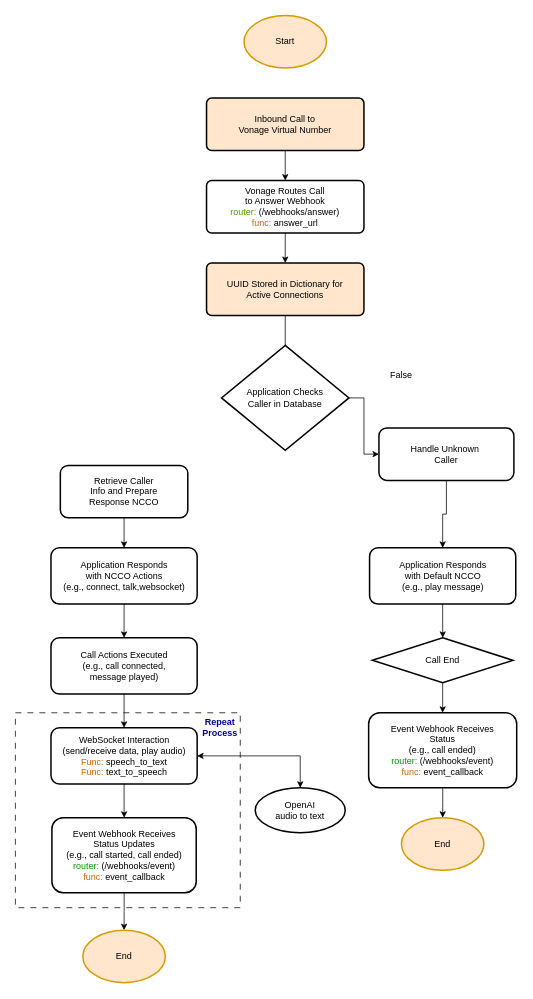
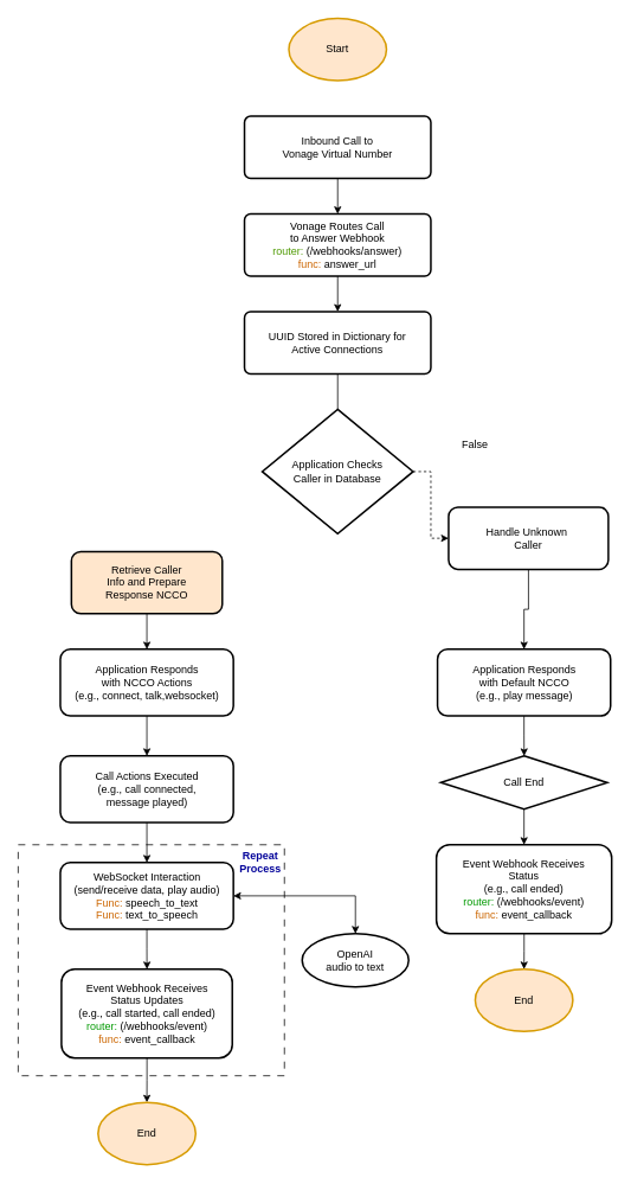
  <mxCell id="0" />
  <mxCell id="1" parent="0" />
  <mxCell id="2" value="" style="edgeStyle=orthogonalEdgeStyle;rounded=0;orthogonalLoop=1;jettySize=auto;html=1;" edge="1" parent="1" source="3" target="6"><mxGeometry relative="1" as="geometry" /></mxCell>
- <mxCell id="3" value="&lt;div&gt;Inbound Call to&lt;/div&gt;&lt;div&gt;Vonage Virtual Number&lt;/div&gt;" style="rounded=1;whiteSpace=wrap;html=1;absoluteArcSize=1;arcSize=14;strokeWidth=2;fillColor=#ffe6cc;" vertex="1" parent="1"><mxGeometry x="275" y="130" width="210" height="70" as="geometry" /></mxCell>
+ <mxCell id="3" value="&lt;div&gt;Inbound Call to&lt;/div&gt;&lt;div&gt;Vonage Virtual Number&lt;/div&gt;" style="rounded=1;whiteSpace=wrap;html=1;absoluteArcSize=1;arcSize=14;strokeWidth=2;" vertex="1" parent="1"><mxGeometry x="275" y="130" width="210" height="70" as="geometry" /></mxCell>
  <mxCell id="4" value="Start" style="strokeWidth=2;html=1;shape=mxgraph.flowchart.start_1;whiteSpace=wrap;fillColor=#ffe6cc;strokeColor=#d79b00;" vertex="1" parent="1"><mxGeometry x="325" y="20" width="110" height="70" as="geometry" /></mxCell>
  <mxCell id="5" value="" style="edgeStyle=orthogonalEdgeStyle;rounded=0;orthogonalLoop=1;jettySize=auto;html=1;" edge="1" parent="1" source="6" target="8"><mxGeometry relative="1" as="geometry" /></mxCell>
  <mxCell id="6" value="&lt;div&gt;Vonage Routes Call&lt;/div&gt;&lt;div&gt;to Answer Webhook&lt;/div&gt;&lt;div&gt;&lt;font color=&quot;#4d9900&quot;&gt;router:&lt;/font&gt; (/webhooks/answer)&lt;/div&gt;&lt;div&gt;&lt;font color=&quot;#cc6600&quot;&gt;func:&lt;/font&gt; answer_url&lt;/div&gt;" style="rounded=1;whiteSpace=wrap;html=1;absoluteArcSize=1;arcSize=14;strokeWidth=2;" vertex="1" parent="1"><mxGeometry x="275" y="240" width="210" height="70" as="geometry" /></mxCell>
  <mxCell id="7" value="" style="edgeStyle=orthogonalEdgeStyle;rounded=0;orthogonalLoop=1;jettySize=auto;html=1;endArrow=none;" edge="1" parent="1" source="8" target="10"><mxGeometry relative="1" as="geometry" /></mxCell>
- <mxCell id="8" value="UUID Stored in Dictionary for&#10;Active Connections" style="rounded=1;whiteSpace=wrap;html=1;absoluteArcSize=1;arcSize=14;strokeWidth=2;fillColor=#ffe6cc;" vertex="1" parent="1"><mxGeometry x="275" y="350" width="210" height="70" as="geometry" /></mxCell>
- <mxCell id="9" value="" style="edgeStyle=orthogonalEdgeStyle;rounded=0;orthogonalLoop=1;jettySize=auto;html=1;" edge="1" parent="1" source="10" target="14"><mxGeometry relative="1" as="geometry" /></mxCell>
+ <mxCell id="8" value="UUID Stored in Dictionary for&#10;Active Connections" style="rounded=1;whiteSpace=wrap;html=1;absoluteArcSize=1;arcSize=14;strokeWidth=2;" vertex="1" parent="1"><mxGeometry x="275" y="350" width="210" height="70" as="geometry" /></mxCell>
+ <mxCell id="9" value="" style="edgeStyle=orthogonalEdgeStyle;rounded=0;orthogonalLoop=1;jettySize=auto;html=1;dashed=1;" edge="1" parent="1" source="10" target="14"><mxGeometry relative="1" as="geometry" /></mxCell>
  <mxCell id="10" value="Application Checks&#10;Caller in Database" style="strokeWidth=2;html=1;shape=mxgraph.flowchart.decision;whiteSpace=wrap;" vertex="1" parent="1"><mxGeometry x="295" y="460" width="170" height="140" as="geometry" /></mxCell>
  <mxCell id="11" value="" style="edgeStyle=orthogonalEdgeStyle;rounded=0;orthogonalLoop=1;jettySize=auto;html=1;" edge="1" parent="1" source="12" target="17"><mxGeometry relative="1" as="geometry" /></mxCell>
- <mxCell id="12" value="Retrieve Caller&#10;Info and Prepare&#10;Response NCCO" style="rounded=1;whiteSpace=wrap;html=1;strokeWidth=2;" vertex="1" parent="1"><mxGeometry x="80" y="620" width="170" height="70" as="geometry" /></mxCell>
+ <mxCell id="12" value="Retrieve Caller&#10;Info and Prepare&#10;Response NCCO" style="rounded=1;whiteSpace=wrap;html=1;strokeWidth=2;fillColor=#ffe6cc;" vertex="1" parent="1"><mxGeometry x="80" y="620" width="170" height="70" as="geometry" /></mxCell>
  <mxCell id="13" value="" style="edgeStyle=orthogonalEdgeStyle;rounded=0;orthogonalLoop=1;jettySize=auto;html=1;" edge="1" parent="1" source="14" target="19"><mxGeometry relative="1" as="geometry" /></mxCell>
  <mxCell id="14" value="Handle Unknown &#10;Caller" style="rounded=1;whiteSpace=wrap;html=1;strokeWidth=2;" vertex="1" parent="1"><mxGeometry x="505" y="570" width="180" height="70" as="geometry" /></mxCell>
  <mxCell id="15" value="False" style="text;html=1;align=center;verticalAlign=middle;whiteSpace=wrap;rounded=0;" vertex="1" parent="1"><mxGeometry x="505" y="485" width="60" height="30" as="geometry" /></mxCell>
  <mxCell id="16" value="" style="edgeStyle=orthogonalEdgeStyle;rounded=0;orthogonalLoop=1;jettySize=auto;html=1;" edge="1" parent="1" source="17" target="20"><mxGeometry relative="1" as="geometry" /></mxCell>
  <mxCell id="17" value="Application Responds&#10;with NCCO Actions&#10;(e.g., connect, talk,websocket)" style="whiteSpace=wrap;html=1;rounded=1;strokeWidth=2;" vertex="1" parent="1"><mxGeometry x="67.5" y="730" width="195" height="75" as="geometry" /></mxCell>
  <mxCell id="18" value="" style="edgeStyle=orthogonalEdgeStyle;rounded=0;orthogonalLoop=1;jettySize=auto;html=1;" edge="1" parent="1" source="19" target="22"><mxGeometry relative="1" as="geometry" /></mxCell>
  <mxCell id="19" value="Application Responds&#10;with Default NCCO&#10;(e.g., play message)" style="whiteSpace=wrap;html=1;rounded=1;strokeWidth=2;" vertex="1" parent="1"><mxGeometry x="492.5" y="730" width="195" height="75" as="geometry" /></mxCell>
  <mxCell id="20" value="&lt;div&gt;Call Actions Executed&lt;/div&gt;&lt;div&gt;(e.g., call connected,&lt;/div&gt;&lt;div&gt;message played)&lt;/div&gt;" style="whiteSpace=wrap;html=1;rounded=1;strokeWidth=2;" vertex="1" parent="1"><mxGeometry x="67.5" y="850" width="195" height="75" as="geometry" /></mxCell>
  <mxCell id="21" value="" style="edgeStyle=orthogonalEdgeStyle;rounded=0;orthogonalLoop=1;jettySize=auto;html=1;" edge="1" parent="1" source="22" target="26"><mxGeometry relative="1" as="geometry" /></mxCell>
  <mxCell id="22" value="Call End" style="rhombus;whiteSpace=wrap;html=1;strokeWidth=2;" vertex="1" parent="1"><mxGeometry x="496.25" y="850" width="187.5" height="60" as="geometry" /></mxCell>
  <mxCell id="23" value="" style="edgeStyle=orthogonalEdgeStyle;rounded=0;orthogonalLoop=1;jettySize=auto;html=1;" edge="1" parent="1" source="31" target="33"><mxGeometry relative="1" as="geometry" /></mxCell>
  <mxCell id="24" value="" style="edgeStyle=orthogonalEdgeStyle;rounded=0;orthogonalLoop=1;jettySize=auto;html=1;" edge="1" parent="1" target="26"><mxGeometry relative="1" as="geometry"><mxPoint x="589.941" y="1035" as="sourcePoint" /></mxGeometry></mxCell>
  <mxCell id="25" value="" style="edgeStyle=orthogonalEdgeStyle;rounded=0;orthogonalLoop=1;jettySize=auto;html=1;" edge="1" parent="1" source="26" target="28"><mxGeometry relative="1" as="geometry" /></mxCell>
  <mxCell id="26" value="Event Webhook Receives&lt;br&gt;Status&lt;br&gt;(e.g., call ended)&lt;br&gt;&lt;font color=&quot;#009900&quot;&gt;router:&lt;/font&gt; (/webhooks/event)&lt;br&gt;&lt;font color=&quot;#cc6600&quot;&gt;func:&lt;/font&gt; event_callback" style="whiteSpace=wrap;html=1;rounded=1;strokeWidth=2;" vertex="1" parent="1"><mxGeometry x="491.25" y="950" width="197.5" height="100" as="geometry" /></mxCell>
  <mxCell id="27" value="" style="verticalLabelPosition=bottom;verticalAlign=top;html=1;shape=mxgraph.basic.rect;fillColor2=none;strokeWidth=1;size=120;indent=100;dashed=1;dashPattern=8 8;" vertex="1" parent="1"><mxGeometry x="20" y="950" width="300" height="260" as="geometry" /></mxCell>
  <mxCell id="28" value="End" style="strokeWidth=2;html=1;shape=mxgraph.flowchart.start_1;whiteSpace=wrap;fillColor=#ffe6cc;strokeColor=#d79b00;" vertex="1" parent="1"><mxGeometry x="535" y="1090" width="110" height="70" as="geometry" /></mxCell>
  <mxCell id="29" value="" style="edgeStyle=orthogonalEdgeStyle;rounded=0;orthogonalLoop=1;jettySize=auto;html=1;" edge="1" parent="1" source="31" target="33"><mxGeometry relative="1" as="geometry" /></mxCell>
  <mxCell id="30" value="" style="edgeStyle=orthogonalEdgeStyle;rounded=0;orthogonalLoop=1;jettySize=auto;html=1;startArrow=classic;startFill=1;" edge="1" parent="1" source="31" target="37"><mxGeometry relative="1" as="geometry" /></mxCell>
  <mxCell id="31" value="&lt;div&gt;&lt;div&gt;WebSocket Interaction&lt;/div&gt;&lt;div&gt;(send/receive data, play audio)&lt;/div&gt;&lt;div&gt;&lt;font color=&quot;#cc6600&quot;&gt;Func:&lt;/font&gt; speech_to_text&lt;/div&gt;&lt;div&gt;&lt;font color=&quot;#cc6600&quot;&gt;Func:&lt;/font&gt; text_to_speech&lt;/div&gt;&lt;/div&gt;" style="whiteSpace=wrap;html=1;rounded=1;strokeWidth=2;" vertex="1" parent="1"><mxGeometry x="67.5" y="970" width="195" height="75" as="geometry" /></mxCell>
  <mxCell id="32" value="" style="edgeStyle=orthogonalEdgeStyle;rounded=0;orthogonalLoop=1;jettySize=auto;html=1;" edge="1" parent="1" source="33" target="34"><mxGeometry relative="1" as="geometry" /></mxCell>
  <mxCell id="33" value="&lt;div&gt;Event Webhook Receives&lt;/div&gt;&lt;div&gt;Status Updates&lt;/div&gt;&lt;div&gt;(e.g., call started, call ended)&lt;/div&gt;&lt;div&gt;&lt;font color=&quot;#009900&quot;&gt;router:&lt;/font&gt; (/webhooks/event)&lt;/div&gt;&lt;div&gt;&lt;font color=&quot;#cc6600&quot;&gt;func:&lt;/font&gt; event_callback&lt;/div&gt;" style="whiteSpace=wrap;html=1;rounded=1;strokeWidth=2;" vertex="1" parent="1"><mxGeometry x="68.75" y="1090" width="192.5" height="100" as="geometry" /></mxCell>
  <mxCell id="34" value="End" style="strokeWidth=2;html=1;shape=mxgraph.flowchart.start_1;whiteSpace=wrap;fillColor=#ffe6cc;strokeColor=#d79b00;" vertex="1" parent="1"><mxGeometry x="110" y="1240" width="110" height="70" as="geometry" /></mxCell>
  <mxCell id="35" value="Repeat Process" style="text;html=1;align=center;verticalAlign=middle;whiteSpace=wrap;rounded=0;fontStyle=1;fontColor=#000099;" vertex="1" parent="1"><mxGeometry x="262.5" y="955" width="60" height="30" as="geometry" /></mxCell>
  <mxCell id="36" value="" style="edgeStyle=orthogonalEdgeStyle;rounded=0;orthogonalLoop=1;jettySize=auto;html=1;" edge="1" parent="1" source="20" target="31"><mxGeometry relative="1" as="geometry" /></mxCell>
  <mxCell id="37" value="OpenAI&lt;div&gt;audio to text&lt;/div&gt;" style="ellipse;whiteSpace=wrap;html=1;strokeWidth=2;" vertex="1" parent="1"><mxGeometry x="340" y="1050" width="120" height="60" as="geometry" /></mxCell>
